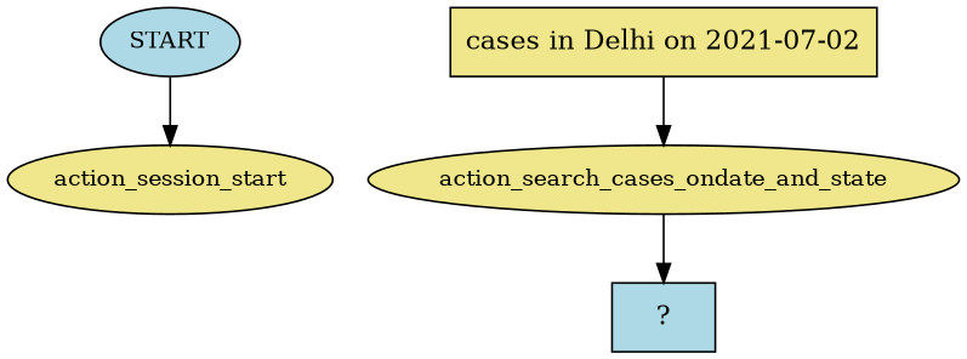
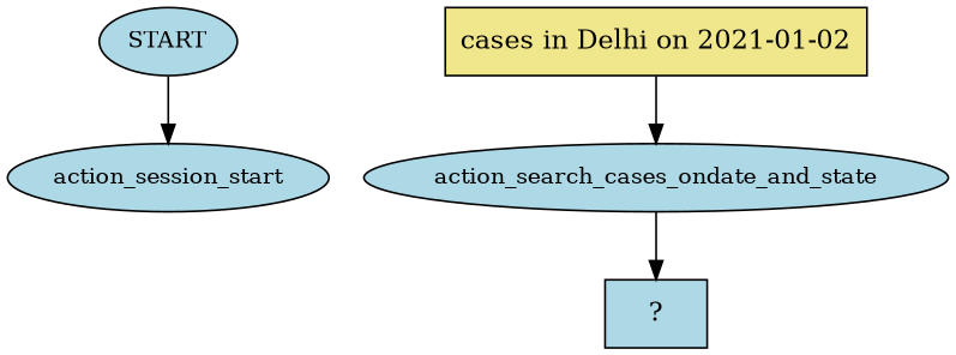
  digraph {
    node [fillcolor=lightblue fontsize=12 style=filled]
    n1 [label=START]
-   n2 [fillcolor=khaki label=action_session_start]
-   n3 [fillcolor=khaki label="cases in Delhi on 2021-07-02" shape=rect fontsize=""]
-   n4 [fillcolor=khaki label=action_search_cases_ondate_and_state]
+   n2 [label=action_session_start]
+   n3 [fillcolor=khaki label="cases in Delhi on 2021-01-02" shape=rect fontsize=""]
+   n4 [label=action_search_cases_ondate_and_state]
    n5 [label="  ?  " shape=rect fontsize=""]
    n1 -> n2
    n3 -> n4
    n4 -> n5
  }
